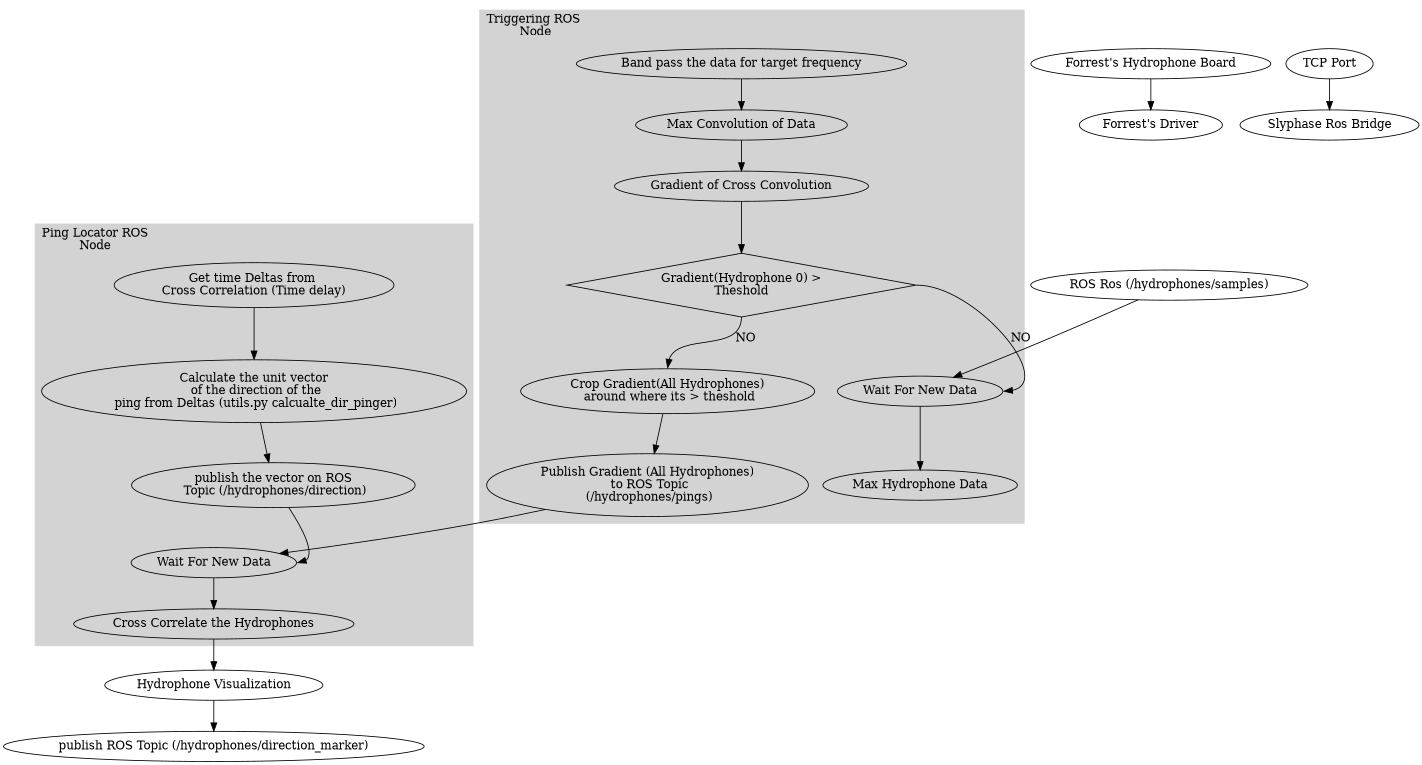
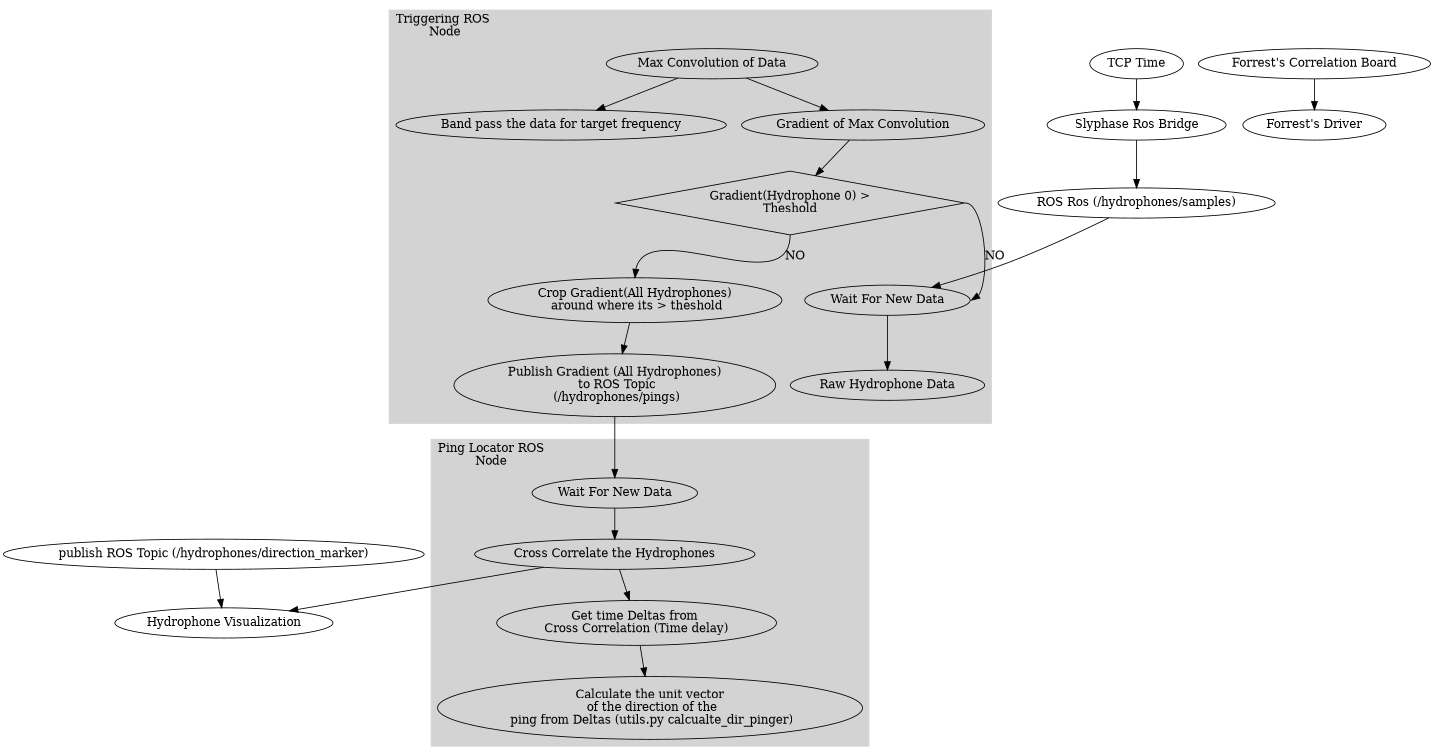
  digraph {
    n1 [label="Wait For New Data"]
-   "Raw Hydrophone Data" [label="Max Hydrophone Data"]
+   "Raw Hydrophone Data"
    "Gradient(Hydrophone 0) >\nTheshold" [shape=diamond]
    "Crop Gradient(All Hydrophones)\n around where its > theshold"
    "Band pass the data for target frequency"
    "Max Convolution of Data"
-   "Gradient of Max Convolution" [label="Gradient of Cross Convolution"]
+   "Gradient of Max Convolution"
    "Publish Gradient (All Hydrophones)\n to ROS Topic\n (/hydrophones/pings)"
    n9 [label="Wait For New Data"]
    "Cross Correlate the Hydrophones"
    "Get time Deltas from \nCross Correlation (Time delay)"
    "Calculate the unit vector\n of the direction of the\n ping from Deltas (utils.py calcualte_dir_pinger)"
-   "publish the vector on ROS\n Topic (/hydrophones/direction)"
    "Hydrophone Visualization"
-   "Forrest's Hydrophone Board"
+   "Forrest's Hydrophone Board" [label="Forrest's Correlation Board"]
    "Forrest's Driver"
-   "TCP Port"
+   "TCP Port" [label="TCP Time"]
    "Slyphase Ros Bridge"
    n19 [label="ROS Ros (/hydrophones/samples)"]
    "publish ROS Topic (/hydrophones/direction_marker)"
    subgraph cluster_1 {
      color=lightgrey
      label="Triggering ROS \nNode"
      labeljust=l
      style=filled
      n1
      "Raw Hydrophone Data"
      "Gradient(Hydrophone 0) >\nTheshold"
      "Crop Gradient(All Hydrophones)\n around where its > theshold"
      "Band pass the data for target frequency"
      "Max Convolution of Data"
      "Gradient of Max Convolution"
      "Publish Gradient (All Hydrophones)\n to ROS Topic\n (/hydrophones/pings)"
    }
    subgraph cluster_2 {
      color=lightgrey
      label="Ping Locator ROS\nNode"
      labeljust=l
      style=filled
      n9
      "Cross Correlate the Hydrophones"
      "Get time Deltas from \nCross Correlation (Time delay)"
      "Calculate the unit vector\n of the direction of the\n ping from Deltas (utils.py calcualte_dir_pinger)"
-     "publish the vector on ROS\n Topic (/hydrophones/direction)"
    }
    n1 -> "Raw Hydrophone Data"
    "Gradient(Hydrophone 0) >\nTheshold" -> n1 [headport=e label=NO tailport=e]
    "Gradient(Hydrophone 0) >\nTheshold" -> "Crop Gradient(All Hydrophones)\n around where its > theshold" [headport=n label=NO tailport=s]
    "Crop Gradient(All Hydrophones)\n around where its > theshold" -> "Publish Gradient (All Hydrophones)\n to ROS Topic\n (/hydrophones/pings)"
-   "Band pass the data for target frequency" -> "Max Convolution of Data"
+   "Max Convolution of Data" -> "Band pass the data for target frequency"
    "Max Convolution of Data" -> "Gradient of Max Convolution"
    "Gradient of Max Convolution" -> "Gradient(Hydrophone 0) >\nTheshold"
    "Publish Gradient (All Hydrophones)\n to ROS Topic\n (/hydrophones/pings)" -> n9
    n9 -> "Cross Correlate the Hydrophones"
+   "Cross Correlate the Hydrophones" -> "Get time Deltas from \nCross Correlation (Time delay)"
    "Cross Correlate the Hydrophones" -> "Hydrophone Visualization"
    "Get time Deltas from \nCross Correlation (Time delay)" -> "Calculate the unit vector\n of the direction of the\n ping from Deltas (utils.py calcualte_dir_pinger)"
-   "Calculate the unit vector\n of the direction of the\n ping from Deltas (utils.py calcualte_dir_pinger)" -> "publish the vector on ROS\n Topic (/hydrophones/direction)"
-   "publish the vector on ROS\n Topic (/hydrophones/direction)" -> n9 [headport=e]
-   "Hydrophone Visualization" -> "publish ROS Topic (/hydrophones/direction_marker)"
+   "publish ROS Topic (/hydrophones/direction_marker)" -> "Hydrophone Visualization"
    "Forrest's Hydrophone Board" -> "Forrest's Driver"
    "TCP Port" -> "Slyphase Ros Bridge"
+   "Slyphase Ros Bridge" -> n19
    n19 -> n1
  }
